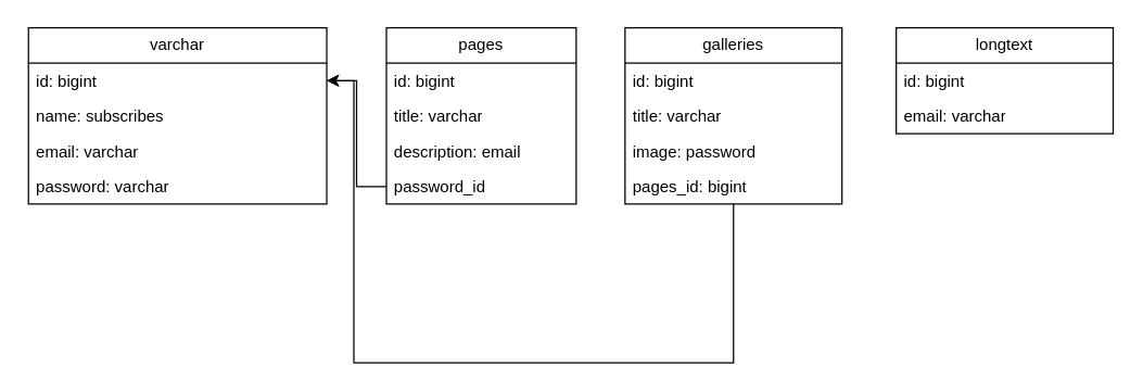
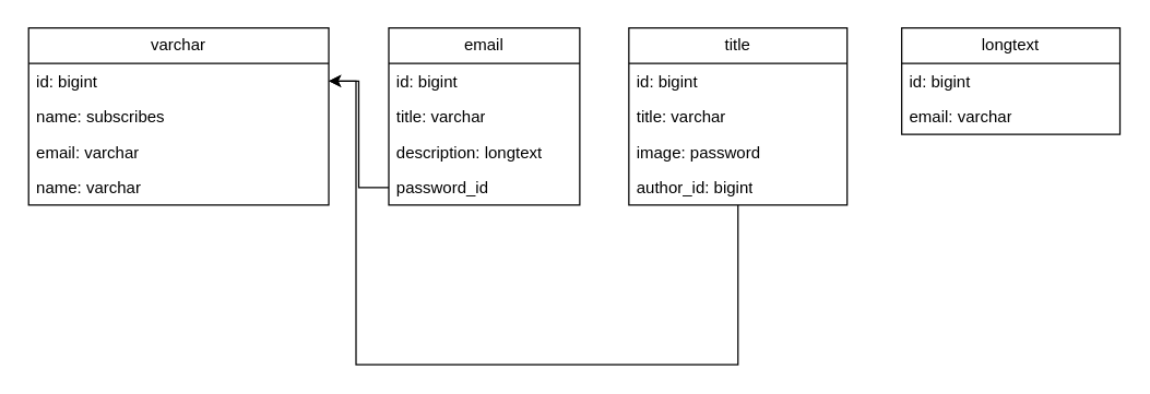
  <mxCell id="0" />
  <mxCell id="1" parent="0" />
- <mxCell id="2" value="pages" style="swimlane;fontStyle=0;childLayout=stackLayout;horizontal=1;startSize=26;fillColor=none;horizontalStack=0;resizeParent=1;resizeParentMax=0;resizeLast=0;collapsible=1;marginBottom=0;whiteSpace=wrap;html=1;" parent="1" vertex="1"><mxGeometry x="284" y="20" width="140" height="130" as="geometry"><mxRectangle x="340" y="450" width="100" height="30" as="alternateBounds" /></mxGeometry></mxCell>
+ <mxCell id="2" value="email" style="swimlane;fontStyle=0;childLayout=stackLayout;horizontal=1;startSize=26;fillColor=none;horizontalStack=0;resizeParent=1;resizeParentMax=0;resizeLast=0;collapsible=1;marginBottom=0;whiteSpace=wrap;html=1;" parent="1" vertex="1"><mxGeometry x="284" y="20" width="140" height="130" as="geometry"><mxRectangle x="340" y="450" width="100" height="30" as="alternateBounds" /></mxGeometry></mxCell>
  <mxCell id="3" value="id: bigint&lt;div&gt;&lt;br&gt;&lt;/div&gt;" style="text;strokeColor=none;fillColor=none;align=left;verticalAlign=top;spacingLeft=4;spacingRight=4;overflow=hidden;rotatable=0;points=[[0,0.5],[1,0.5]];portConstraint=eastwest;whiteSpace=wrap;html=1;" parent="2" vertex="1"><mxGeometry y="26" width="140" height="26" as="geometry" /></mxCell>
  <mxCell id="4" value="title: varchar" style="text;strokeColor=none;fillColor=none;align=left;verticalAlign=top;spacingLeft=4;spacingRight=4;overflow=hidden;rotatable=0;points=[[0,0.5],[1,0.5]];portConstraint=eastwest;whiteSpace=wrap;html=1;" parent="2" vertex="1"><mxGeometry y="52" width="140" height="26" as="geometry" /></mxCell>
- <mxCell id="5" value="description: email" style="text;strokeColor=none;fillColor=none;align=left;verticalAlign=top;spacingLeft=4;spacingRight=4;overflow=hidden;rotatable=0;points=[[0,0.5],[1,0.5]];portConstraint=eastwest;whiteSpace=wrap;html=1;" parent="2" vertex="1"><mxGeometry y="78" width="140" height="26" as="geometry" /></mxCell>
+ <mxCell id="5" value="description: longtext" style="text;strokeColor=none;fillColor=none;align=left;verticalAlign=top;spacingLeft=4;spacingRight=4;overflow=hidden;rotatable=0;points=[[0,0.5],[1,0.5]];portConstraint=eastwest;whiteSpace=wrap;html=1;" parent="2" vertex="1"><mxGeometry y="78" width="140" height="26" as="geometry" /></mxCell>
  <mxCell id="6" value="password_id" style="text;strokeColor=none;fillColor=none;align=left;verticalAlign=top;spacingLeft=4;spacingRight=4;overflow=hidden;rotatable=0;points=[[0,0.5],[1,0.5]];portConstraint=eastwest;whiteSpace=wrap;html=1;" parent="2" vertex="1"><mxGeometry y="104" width="140" height="26" as="geometry" /></mxCell>
- <mxCell id="7" value="galleries" style="swimlane;fontStyle=0;childLayout=stackLayout;horizontal=1;startSize=26;fillColor=none;horizontalStack=0;resizeParent=1;resizeParentMax=0;resizeLast=0;collapsible=1;marginBottom=0;whiteSpace=wrap;html=1;" parent="1" vertex="1"><mxGeometry x="460" y="20" width="160" height="130" as="geometry"><mxRectangle x="340" y="450" width="100" height="30" as="alternateBounds" /></mxGeometry></mxCell>
+ <mxCell id="7" value="title" style="swimlane;fontStyle=0;childLayout=stackLayout;horizontal=1;startSize=26;fillColor=none;horizontalStack=0;resizeParent=1;resizeParentMax=0;resizeLast=0;collapsible=1;marginBottom=0;whiteSpace=wrap;html=1;" parent="1" vertex="1"><mxGeometry x="460" y="20" width="160" height="130" as="geometry"><mxRectangle x="340" y="450" width="100" height="30" as="alternateBounds" /></mxGeometry></mxCell>
  <mxCell id="8" value="id: bigint&lt;div&gt;&lt;br&gt;&lt;/div&gt;" style="text;strokeColor=none;fillColor=none;align=left;verticalAlign=top;spacingLeft=4;spacingRight=4;overflow=hidden;rotatable=0;points=[[0,0.5],[1,0.5]];portConstraint=eastwest;whiteSpace=wrap;html=1;" parent="7" vertex="1"><mxGeometry y="26" width="160" height="26" as="geometry" /></mxCell>
  <mxCell id="9" value="title: varchar" style="text;strokeColor=none;fillColor=none;align=left;verticalAlign=top;spacingLeft=4;spacingRight=4;overflow=hidden;rotatable=0;points=[[0,0.5],[1,0.5]];portConstraint=eastwest;whiteSpace=wrap;html=1;" parent="7" vertex="1"><mxGeometry y="52" width="160" height="26" as="geometry" /></mxCell>
  <mxCell id="10" value="image: password" style="text;strokeColor=none;fillColor=none;align=left;verticalAlign=top;spacingLeft=4;spacingRight=4;overflow=hidden;rotatable=0;points=[[0,0.5],[1,0.5]];portConstraint=eastwest;whiteSpace=wrap;html=1;" parent="7" vertex="1"><mxGeometry y="78" width="160" height="26" as="geometry" /></mxCell>
- <mxCell id="11" value="pages_id: bigint" style="text;strokeColor=none;fillColor=none;align=left;verticalAlign=top;spacingLeft=4;spacingRight=4;overflow=hidden;rotatable=0;points=[[0,0.5],[1,0.5]];portConstraint=eastwest;whiteSpace=wrap;html=1;" parent="7" vertex="1"><mxGeometry y="104" width="160" height="26" as="geometry" /></mxCell>
+ <mxCell id="11" value="author_id: bigint" style="text;strokeColor=none;fillColor=none;align=left;verticalAlign=top;spacingLeft=4;spacingRight=4;overflow=hidden;rotatable=0;points=[[0,0.5],[1,0.5]];portConstraint=eastwest;whiteSpace=wrap;html=1;" parent="7" vertex="1"><mxGeometry y="104" width="160" height="26" as="geometry" /></mxCell>
  <mxCell id="12" value="varchar" style="swimlane;fontStyle=0;childLayout=stackLayout;horizontal=1;startSize=26;fillColor=none;horizontalStack=0;resizeParent=1;resizeParentMax=0;resizeLast=0;collapsible=1;marginBottom=0;whiteSpace=wrap;html=1;" parent="1" vertex="1"><mxGeometry x="20" y="20" width="220" height="130" as="geometry"><mxRectangle x="340" y="450" width="100" height="30" as="alternateBounds" /></mxGeometry></mxCell>
  <mxCell id="13" value="id: bigint&lt;div&gt;&lt;br&gt;&lt;/div&gt;" style="text;strokeColor=none;fillColor=none;align=left;verticalAlign=top;spacingLeft=4;spacingRight=4;overflow=hidden;rotatable=0;points=[[0,0.5],[1,0.5]];portConstraint=eastwest;whiteSpace=wrap;html=1;" parent="12" vertex="1"><mxGeometry y="26" width="220" height="26" as="geometry" /></mxCell>
  <mxCell id="14" value="name: subscribes" style="text;strokeColor=none;fillColor=none;align=left;verticalAlign=top;spacingLeft=4;spacingRight=4;overflow=hidden;rotatable=0;points=[[0,0.5],[1,0.5]];portConstraint=eastwest;whiteSpace=wrap;html=1;" parent="12" vertex="1"><mxGeometry y="52" width="220" height="26" as="geometry" /></mxCell>
  <mxCell id="15" value="email: varchar" style="text;strokeColor=none;fillColor=none;align=left;verticalAlign=top;spacingLeft=4;spacingRight=4;overflow=hidden;rotatable=0;points=[[0,0.5],[1,0.5]];portConstraint=eastwest;whiteSpace=wrap;html=1;" parent="12" vertex="1"><mxGeometry y="78" width="220" height="26" as="geometry" /></mxCell>
- <mxCell id="16" value="password: varchar" style="text;strokeColor=none;fillColor=none;align=left;verticalAlign=top;spacingLeft=4;spacingRight=4;overflow=hidden;rotatable=0;points=[[0,0.5],[1,0.5]];portConstraint=eastwest;whiteSpace=wrap;html=1;" parent="12" vertex="1"><mxGeometry y="104" width="220" height="26" as="geometry" /></mxCell>
+ <mxCell id="16" value="name: varchar" style="text;strokeColor=none;fillColor=none;align=left;verticalAlign=top;spacingLeft=4;spacingRight=4;overflow=hidden;rotatable=0;points=[[0,0.5],[1,0.5]];portConstraint=eastwest;whiteSpace=wrap;html=1;" parent="12" vertex="1"><mxGeometry y="104" width="220" height="26" as="geometry" /></mxCell>
  <mxCell id="17" value="longtext" style="swimlane;fontStyle=0;childLayout=stackLayout;horizontal=1;startSize=26;fillColor=none;horizontalStack=0;resizeParent=1;resizeParentMax=0;resizeLast=0;collapsible=1;marginBottom=0;whiteSpace=wrap;html=1;" parent="1" vertex="1"><mxGeometry x="660" y="20" width="160" height="78" as="geometry"><mxRectangle x="340" y="450" width="100" height="30" as="alternateBounds" /></mxGeometry></mxCell>
  <mxCell id="18" value="id: bigint&lt;div&gt;&lt;br&gt;&lt;/div&gt;" style="text;strokeColor=none;fillColor=none;align=left;verticalAlign=top;spacingLeft=4;spacingRight=4;overflow=hidden;rotatable=0;points=[[0,0.5],[1,0.5]];portConstraint=eastwest;whiteSpace=wrap;html=1;" parent="17" vertex="1"><mxGeometry y="26" width="160" height="26" as="geometry" /></mxCell>
  <mxCell id="19" value="email: varchar" style="text;strokeColor=none;fillColor=none;align=left;verticalAlign=top;spacingLeft=4;spacingRight=4;overflow=hidden;rotatable=0;points=[[0,0.5],[1,0.5]];portConstraint=eastwest;whiteSpace=wrap;html=1;" parent="17" vertex="1"><mxGeometry y="52" width="160" height="26" as="geometry" /></mxCell>
  <mxCell id="20" style="edgeStyle=orthogonalEdgeStyle;rounded=0;orthogonalLoop=1;jettySize=auto;html=1;entryX=1;entryY=0.5;entryDx=0;entryDy=0;" parent="1" source="6" target="13" edge="1"><mxGeometry relative="1" as="geometry" /></mxCell>
  <mxCell id="21" style="edgeStyle=orthogonalEdgeStyle;rounded=0;orthogonalLoop=1;jettySize=auto;html=1;entryX=1;entryY=0.5;entryDx=0;entryDy=0;" parent="1" source="11" target="13" edge="1"><mxGeometry relative="1" as="geometry"><Array as="points"><mxPoint x="260" y="267" /><mxPoint x="260" y="59" /></Array></mxGeometry></mxCell>
